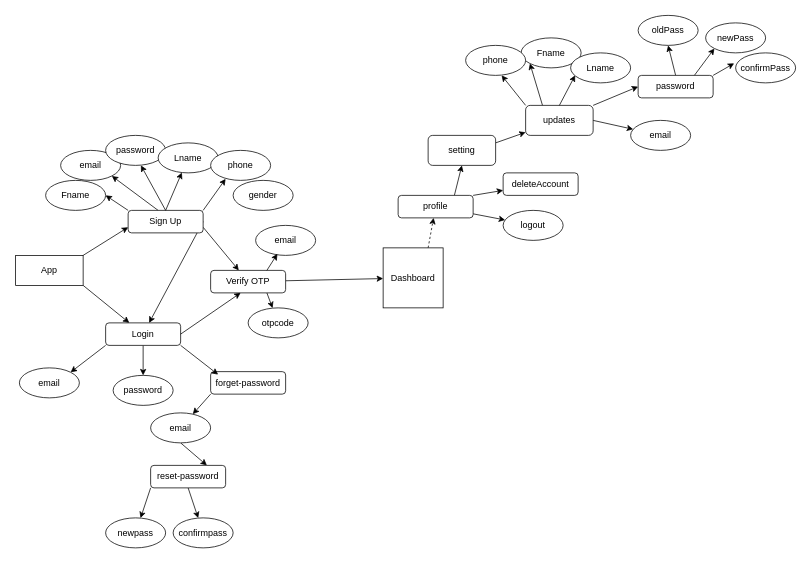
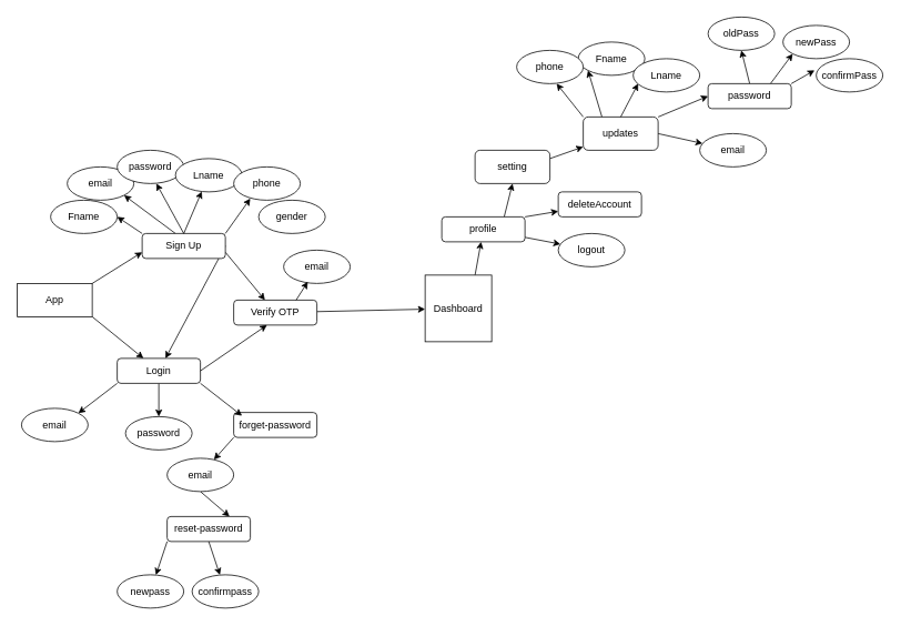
  <mxCell id="0" />
  <mxCell id="1" parent="0" />
  <mxCell id="2" style="edgeStyle=none;html=1;exitX=1;exitY=0;exitDx=0;exitDy=0;entryX=0;entryY=0.75;entryDx=0;entryDy=0;" parent="1" source="4" target="10" edge="1"><mxGeometry relative="1" as="geometry" /></mxCell>
  <mxCell id="3" style="edgeStyle=none;html=1;exitX=1;exitY=1;exitDx=0;exitDy=0;" parent="1" source="4" target="13" edge="1"><mxGeometry relative="1" as="geometry" /></mxCell>
  <mxCell id="4" value="App" style="whiteSpace=wrap;html=1;rounded=0;" parent="1" vertex="1"><mxGeometry x="20" y="340" width="90" height="40" as="geometry" /></mxCell>
  <mxCell id="5" style="edgeStyle=none;html=1;exitX=0;exitY=0;exitDx=0;exitDy=0;entryX=1;entryY=0.5;entryDx=0;entryDy=0;" parent="1" source="10" target="14" edge="1"><mxGeometry relative="1" as="geometry" /></mxCell>
  <mxCell id="6" style="edgeStyle=none;html=1;exitX=0.4;exitY=0;exitDx=0;exitDy=0;entryX=1;entryY=1;entryDx=0;entryDy=0;exitPerimeter=0;" parent="1" source="10" target="15" edge="1"><mxGeometry relative="1" as="geometry" /></mxCell>
  <mxCell id="7" style="edgeStyle=none;html=1;exitX=0.5;exitY=0;exitDx=0;exitDy=0;" parent="1" source="10" target="17" edge="1"><mxGeometry relative="1" as="geometry" /></mxCell>
  <mxCell id="8" style="edgeStyle=none;html=1;exitX=1;exitY=0.5;exitDx=0;exitDy=0;" parent="1" source="10" target="13" edge="1"><mxGeometry relative="1" as="geometry" /></mxCell>
  <mxCell id="9" style="edgeStyle=none;html=1;exitX=1;exitY=0.75;exitDx=0;exitDy=0;" parent="1" source="10" target="31" edge="1"><mxGeometry relative="1" as="geometry" /></mxCell>
  <mxCell id="10" value="Sign Up" style="rounded=1;whiteSpace=wrap;html=1;" parent="1" vertex="1"><mxGeometry x="170" y="280" width="100" height="30" as="geometry" /></mxCell>
  <mxCell id="11" style="edgeStyle=none;html=1;exitX=0;exitY=1;exitDx=0;exitDy=0;entryX=1;entryY=0;entryDx=0;entryDy=0;" parent="1" source="13" target="19" edge="1"><mxGeometry relative="1" as="geometry" /></mxCell>
  <mxCell id="12" style="edgeStyle=none;html=1;exitX=0.5;exitY=1;exitDx=0;exitDy=0;" parent="1" source="13" target="20" edge="1"><mxGeometry relative="1" as="geometry" /></mxCell>
  <mxCell id="13" value="Login" style="rounded=1;whiteSpace=wrap;html=1;" parent="1" vertex="1"><mxGeometry x="140" y="430" width="100" height="30" as="geometry" /></mxCell>
  <mxCell id="14" value="Fname" style="ellipse;whiteSpace=wrap;html=1;" parent="1" vertex="1"><mxGeometry x="60" y="240" width="80" height="40" as="geometry" /></mxCell>
  <mxCell id="15" value="email" style="ellipse;whiteSpace=wrap;html=1;" parent="1" vertex="1"><mxGeometry x="80" y="200" width="80" height="40" as="geometry" /></mxCell>
  <mxCell id="16" value="password&lt;span style=&quot;font-family: monospace; font-size: 0px; text-align: start; text-wrap: nowrap;&quot;&gt;%3CmxGraphModel%3E%3Croot%3E%3CmxCell%20id%3D%220%22%2F%3E%3CmxCell%20id%3D%221%22%20parent%3D%220%22%2F%3E%3CmxCell%20id%3D%222%22%20value%3D%22username%22%20style%3D%22ellipse%3BwhiteSpace%3Dwrap%3Bhtml%3D1%3B%22%20vertex%3D%221%22%20parent%3D%221%22%3E%3CmxGeometry%20x%3D%22-130%22%20y%3D%2210%22%20width%3D%2280%22%20height%3D%2240%22%20as%3D%22geometry%22%2F%3E%3C%2FmxCell%3E%3C%2Froot%3E%3C%2FmxGraphModel%3E&lt;/span&gt;&lt;span style=&quot;font-family: monospace; font-size: 0px; text-align: start; text-wrap: nowrap;&quot;&gt;%3CmxGraphModel%3E%3Croot%3E%3CmxCell%20id%3D%220%22%2F%3E%3CmxCell%20id%3D%221%22%20parent%3D%220%22%2F%3E%3CmxCell%20id%3D%222%22%20value%3D%22username%22%20style%3D%22ellipse%3BwhiteSpace%3Dwrap%3Bhtml%3D1%3B%22%20vertex%3D%221%22%20parent%3D%221%22%3E%3CmxGeometry%20x%3D%22-130%22%20y%3D%2210%22%20width%3D%2280%22%20height%3D%2240%22%20as%3D%22geometry%22%2F%3E%3C%2FmxCell%3E%3C%2Froot%3E%3C%2FmxGraphModel%3E&lt;/span&gt;&lt;span style=&quot;font-family: monospace; font-size: 0px; text-align: start; text-wrap: nowrap;&quot;&gt;%3CmxGraphModel%3E%3Croot%3E%3CmxCell%20id%3D%220%22%2F%3E%3CmxCell%20id%3D%221%22%20parent%3D%220%22%2F%3E%3CmxCell%20id%3D%222%22%20value%3D%22username%22%20style%3D%22ellipse%3BwhiteSpace%3Dwrap%3Bhtml%3D1%3B%22%20vertex%3D%221%22%20parent%3D%221%22%3E%3CmxGeometry%20x%3D%22-130%22%20y%3D%2210%22%20width%3D%2280%22%20height%3D%2240%22%20as%3D%22geometry%22%2F%3E%3C%2FmxCell%3E%3C%2Froot%3E%3C%2FmxGraphModel%3E&lt;/span&gt;" style="ellipse;whiteSpace=wrap;html=1;" parent="1" vertex="1"><mxGeometry x="140" y="180" width="80" height="40" as="geometry" /></mxCell>
  <mxCell id="17" value="Lname" style="ellipse;whiteSpace=wrap;html=1;" parent="1" vertex="1"><mxGeometry x="210" y="190" width="80" height="40" as="geometry" /></mxCell>
  <mxCell id="18" style="edgeStyle=none;html=1;exitX=0.5;exitY=0;exitDx=0;exitDy=0;entryX=0.588;entryY=1;entryDx=0;entryDy=0;entryPerimeter=0;" parent="1" source="10" target="16" edge="1"><mxGeometry relative="1" as="geometry" /></mxCell>
  <mxCell id="19" value="email" style="ellipse;whiteSpace=wrap;html=1;" parent="1" vertex="1"><mxGeometry x="25" y="490" width="80" height="40" as="geometry" /></mxCell>
  <mxCell id="20" value="password" style="ellipse;whiteSpace=wrap;html=1;" parent="1" vertex="1"><mxGeometry x="150" y="500" width="80" height="40" as="geometry" /></mxCell>
  <mxCell id="21" style="edgeStyle=none;html=1;exitX=0;exitY=1;exitDx=0;exitDy=0;" parent="1" source="22" target="28" edge="1"><mxGeometry relative="1" as="geometry" /></mxCell>
  <mxCell id="22" value="forget-password" style="rounded=1;whiteSpace=wrap;html=1;" parent="1" vertex="1"><mxGeometry y="495" width="100" height="30" as="geometry" x="280" /></mxCell>
  <mxCell id="23" value="phone" style="ellipse;whiteSpace=wrap;html=1;" parent="1" vertex="1"><mxGeometry y="200" width="80" height="40" as="geometry" x="280" /></mxCell>
  <mxCell id="24" value="gender" style="ellipse;whiteSpace=wrap;html=1;" parent="1" vertex="1"><mxGeometry x="310" y="240" width="80" height="40" as="geometry" /></mxCell>
  <mxCell id="25" style="edgeStyle=none;html=1;exitX=1;exitY=0;exitDx=0;exitDy=0;entryX=0.25;entryY=0.95;entryDx=0;entryDy=0;entryPerimeter=0;" parent="1" source="10" target="23" edge="1"><mxGeometry relative="1" as="geometry" /></mxCell>
  <mxCell id="26" style="edgeStyle=none;html=1;exitX=1;exitY=1;exitDx=0;exitDy=0;entryX=0.1;entryY=0.133;entryDx=0;entryDy=0;entryPerimeter=0;" parent="1" source="13" target="22" edge="1"><mxGeometry relative="1" as="geometry" /></mxCell>
  <mxCell id="27" style="edgeStyle=none;html=1;exitX=0.5;exitY=1;exitDx=0;exitDy=0;entryX=0.75;entryY=0;entryDx=0;entryDy=0;" parent="1" source="28" target="35" edge="1"><mxGeometry relative="1" as="geometry" /></mxCell>
  <mxCell id="28" value="email" style="ellipse;whiteSpace=wrap;html=1;" parent="1" vertex="1"><mxGeometry x="200" y="550" width="80" height="40" as="geometry" /></mxCell>
- <mxCell id="29" style="edgeStyle=none;html=1;exitX=0.75;exitY=1;exitDx=0;exitDy=0;" parent="1" source="31" target="39" edge="1"><mxGeometry relative="1" as="geometry" /></mxCell>
  <mxCell id="30" style="edgeStyle=none;html=1;" parent="1" source="31" target="42" edge="1"><mxGeometry relative="1" as="geometry" /></mxCell>
  <mxCell id="31" value="Verify OTP" style="rounded=1;whiteSpace=wrap;html=1;" parent="1" vertex="1"><mxGeometry y="360" width="100" height="30" as="geometry" x="280" /></mxCell>
  <mxCell id="32" style="edgeStyle=none;html=1;exitX=1;exitY=0.5;exitDx=0;exitDy=0;entryX=0.4;entryY=1;entryDx=0;entryDy=0;entryPerimeter=0;" parent="1" source="13" target="31" edge="1"><mxGeometry relative="1" as="geometry" /></mxCell>
  <mxCell id="33" style="edgeStyle=none;html=1;exitX=0;exitY=1;exitDx=0;exitDy=0;" parent="1" source="35" target="36" edge="1"><mxGeometry relative="1" as="geometry" /></mxCell>
  <mxCell id="34" style="edgeStyle=none;html=1;exitX=0.5;exitY=1;exitDx=0;exitDy=0;" parent="1" source="35" target="37" edge="1"><mxGeometry relative="1" as="geometry" /></mxCell>
  <mxCell id="35" value="reset-password" style="rounded=1;whiteSpace=wrap;html=1;" parent="1" vertex="1"><mxGeometry x="200" y="620" width="100" height="30" as="geometry" /></mxCell>
  <mxCell id="36" value="newpass" style="ellipse;whiteSpace=wrap;html=1;" parent="1" vertex="1"><mxGeometry x="140" y="690" width="80" height="40" as="geometry" /></mxCell>
  <mxCell id="37" value="confirmpass" style="ellipse;whiteSpace=wrap;html=1;" parent="1" vertex="1"><mxGeometry x="230" y="690" width="80" height="40" as="geometry" /></mxCell>
  <mxCell id="38" value="email" style="ellipse;whiteSpace=wrap;html=1;" parent="1" vertex="1"><mxGeometry x="340" y="300" width="80" height="40" as="geometry" /></mxCell>
- <mxCell id="39" value="otpcode" style="ellipse;whiteSpace=wrap;html=1;" parent="1" vertex="1"><mxGeometry x="330" y="410" width="80" height="40" as="geometry" /></mxCell>
  <mxCell id="40" style="edgeStyle=none;html=1;exitX=0.75;exitY=0;exitDx=0;exitDy=0;entryX=0.363;entryY=0.95;entryDx=0;entryDy=0;entryPerimeter=0;" parent="1" source="31" target="38" edge="1"><mxGeometry relative="1" as="geometry" /></mxCell>
- <mxCell id="41" style="edgeStyle=none;html=1;exitX=0.75;exitY=0;exitDx=0;exitDy=0;dashed=1;" parent="1" source="42" target="46" edge="1"><mxGeometry relative="1" as="geometry" /></mxCell>
+ <mxCell id="41" style="edgeStyle=none;html=1;exitX=0.75;exitY=0;exitDx=0;exitDy=0;" parent="1" source="42" target="46" edge="1"><mxGeometry relative="1" as="geometry" /></mxCell>
  <mxCell id="42" value="Dashboard" style="whiteSpace=wrap;html=1;aspect=fixed;" parent="1" vertex="1"><mxGeometry x="510" y="330" width="80" height="80" as="geometry" /></mxCell>
  <mxCell id="43" style="edgeStyle=none;html=1;" parent="1" source="46" target="49" edge="1"><mxGeometry relative="1" as="geometry" /></mxCell>
  <mxCell id="44" style="edgeStyle=none;html=1;exitX=0.75;exitY=0;exitDx=0;exitDy=0;entryX=0.5;entryY=1;entryDx=0;entryDy=0;" parent="1" source="46" target="48" edge="1"><mxGeometry relative="1" as="geometry" /></mxCell>
  <mxCell id="45" style="edgeStyle=none;html=1;exitX=1;exitY=0;exitDx=0;exitDy=0;" parent="1" source="46" target="67" edge="1"><mxGeometry relative="1" as="geometry" /></mxCell>
  <mxCell id="46" value="profile" style="rounded=1;whiteSpace=wrap;html=1;" parent="1" vertex="1"><mxGeometry x="530" y="260" width="100" height="30" as="geometry" /></mxCell>
  <mxCell id="47" style="edgeStyle=none;html=1;exitX=1;exitY=0.25;exitDx=0;exitDy=0;" parent="1" source="48" target="53" edge="1"><mxGeometry relative="1" as="geometry" /></mxCell>
  <mxCell id="48" value="setting" style="rounded=1;whiteSpace=wrap;html=1;" parent="1" vertex="1"><mxGeometry x="570" y="180" width="90" height="40" as="geometry" /></mxCell>
  <mxCell id="49" value="logout" style="ellipse;whiteSpace=wrap;html=1;" parent="1" vertex="1"><mxGeometry x="670" y="280" width="80" height="40" as="geometry" /></mxCell>
  <mxCell id="50" style="edgeStyle=none;html=1;exitX=0.25;exitY=0;exitDx=0;exitDy=0;entryX=0;entryY=1;entryDx=0;entryDy=0;" parent="1" source="53" target="54" edge="1"><mxGeometry relative="1" as="geometry" /></mxCell>
  <mxCell id="51" style="edgeStyle=none;html=1;exitX=1;exitY=0;exitDx=0;exitDy=0;entryX=0;entryY=0.5;entryDx=0;entryDy=0;" parent="1" source="53" target="59" edge="1"><mxGeometry relative="1" as="geometry" /></mxCell>
  <mxCell id="52" style="edgeStyle=none;html=1;exitX=1;exitY=0.5;exitDx=0;exitDy=0;" parent="1" source="53" target="66" edge="1"><mxGeometry relative="1" as="geometry" /></mxCell>
  <mxCell id="53" value="updates" style="rounded=1;whiteSpace=wrap;html=1;" parent="1" vertex="1"><mxGeometry x="700" y="140" width="90" height="40" as="geometry" /></mxCell>
  <mxCell id="54" value="Fname" style="ellipse;whiteSpace=wrap;html=1;" parent="1" vertex="1"><mxGeometry x="694" y="50" width="80" height="40" as="geometry" /></mxCell>
  <mxCell id="55" value="Lname" style="ellipse;whiteSpace=wrap;html=1;" parent="1" vertex="1"><mxGeometry x="760" y="70" width="80" height="40" as="geometry" /></mxCell>
  <mxCell id="56" value="phone" style="ellipse;whiteSpace=wrap;html=1;" parent="1" vertex="1"><mxGeometry x="620" y="60" width="80" height="40" as="geometry" /></mxCell>
  <mxCell id="57" style="edgeStyle=none;html=1;exitX=0.5;exitY=0;exitDx=0;exitDy=0;entryX=0.5;entryY=1;entryDx=0;entryDy=0;" parent="1" source="59" target="60" edge="1"><mxGeometry relative="1" as="geometry" /></mxCell>
  <mxCell id="58" style="edgeStyle=none;html=1;exitX=0.75;exitY=0;exitDx=0;exitDy=0;entryX=0;entryY=1;entryDx=0;entryDy=0;" parent="1" source="59" target="61" edge="1"><mxGeometry relative="1" as="geometry" /></mxCell>
  <mxCell id="59" value="password" style="rounded=1;whiteSpace=wrap;html=1;" parent="1" vertex="1"><mxGeometry x="850" y="100" width="100" height="30" as="geometry" /></mxCell>
  <mxCell id="60" value="oldPass" style="ellipse;whiteSpace=wrap;html=1;" parent="1" vertex="1"><mxGeometry x="850" y="20" width="80" height="40" as="geometry" /></mxCell>
  <mxCell id="61" value="newPass" style="ellipse;whiteSpace=wrap;html=1;" parent="1" vertex="1"><mxGeometry x="940" y="30" width="80" height="40" as="geometry" /></mxCell>
  <mxCell id="62" value="confirmPass" style="ellipse;whiteSpace=wrap;html=1;" parent="1" vertex="1"><mxGeometry x="980" y="70" width="80" height="40" as="geometry" /></mxCell>
  <mxCell id="63" style="edgeStyle=none;html=1;exitX=0;exitY=0;exitDx=0;exitDy=0;entryX=0.6;entryY=1;entryDx=0;entryDy=0;entryPerimeter=0;" parent="1" source="53" target="56" edge="1"><mxGeometry relative="1" as="geometry" /></mxCell>
  <mxCell id="64" style="edgeStyle=none;html=1;exitX=0.5;exitY=0;exitDx=0;exitDy=0;entryX=0.075;entryY=0.75;entryDx=0;entryDy=0;entryPerimeter=0;" parent="1" source="53" target="55" edge="1"><mxGeometry relative="1" as="geometry" /></mxCell>
  <mxCell id="65" style="edgeStyle=none;html=1;exitX=1;exitY=0;exitDx=0;exitDy=0;entryX=-0.025;entryY=0.35;entryDx=0;entryDy=0;entryPerimeter=0;" parent="1" source="59" target="62" edge="1"><mxGeometry relative="1" as="geometry" /></mxCell>
  <mxCell id="66" value="email" style="ellipse;whiteSpace=wrap;html=1;" parent="1" vertex="1"><mxGeometry x="840" y="160" width="80" height="40" as="geometry" /></mxCell>
  <mxCell id="67" value="deleteAccount" style="rounded=1;whiteSpace=wrap;html=1;" parent="1" vertex="1"><mxGeometry x="670" y="230" width="100" height="30" as="geometry" /></mxCell>
